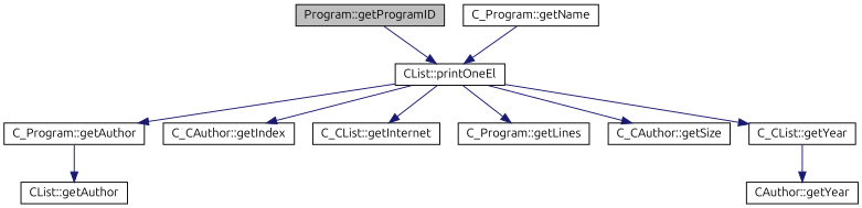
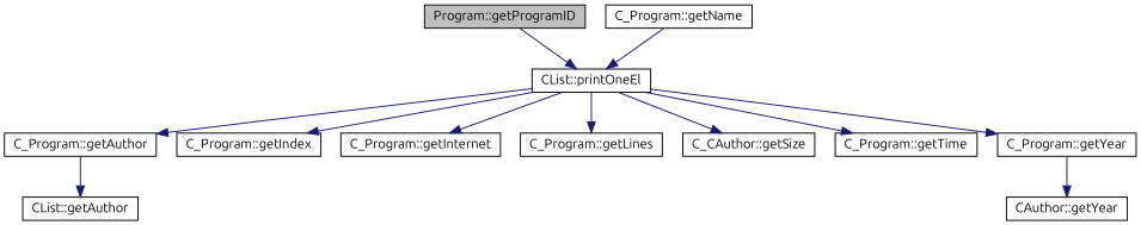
  digraph {
    fontname=Ubuntu
    rankdir=TB
    node [color=black fillcolor=white fontname=Ubuntu fontsize=12 shape=record style=filled]
    edge [color=midnightblue fontname=Ubuntu fontsize=12 labelfontname=Helvetica labelfontsize=12 style=solid]
    n1 [fillcolor=grey75 fontcolor=black height=0.2 label="Program::getProgramID" width=0.4]
    n2 [height=0.2 label="CList::printOneEl" width=0.4]
    n3 [height=0.2 label="C_Program::getAuthor" width=0.4]
-   n4 [height=0.2 label="C_CAuthor::getIndex" width=0.4]
-   n5 [height=0.2 label="C_CList::getInternet" width=0.4]
+   n4 [height=0.2 label="C_Program::getIndex" width=0.4]
+   n5 [height=0.2 label="C_Program::getInternet" width=0.4]
    n6 [height=0.2 label="C_Program::getLines" width=0.4]
    n7 [height=0.2 label="C_CAuthor::getSize" width=0.4]
-   n9 [height=0.2 label="C_CList::getYear" width=0.4]
+   n8 [height=0.2 label="C_Program::getTime" width=0.4]
+   n9 [height=0.2 label="C_Program::getYear" width=0.4]
    n10 [height=0.2 label="CList::getAuthor" width=0.4]
    n11 [height=0.2 label="C_Program::getName" width=0.4]
    n12 [height=0.2 label="CAuthor::getYear" width=0.4]
    n1 -> n2
    n2 -> n3
    n2 -> n4
    n2 -> n5
    n2 -> n6
    n2 -> n7
+   n2 -> n8
    n2 -> n9
    n3 -> n10
    n9 -> n12
    n11 -> n2
  }
